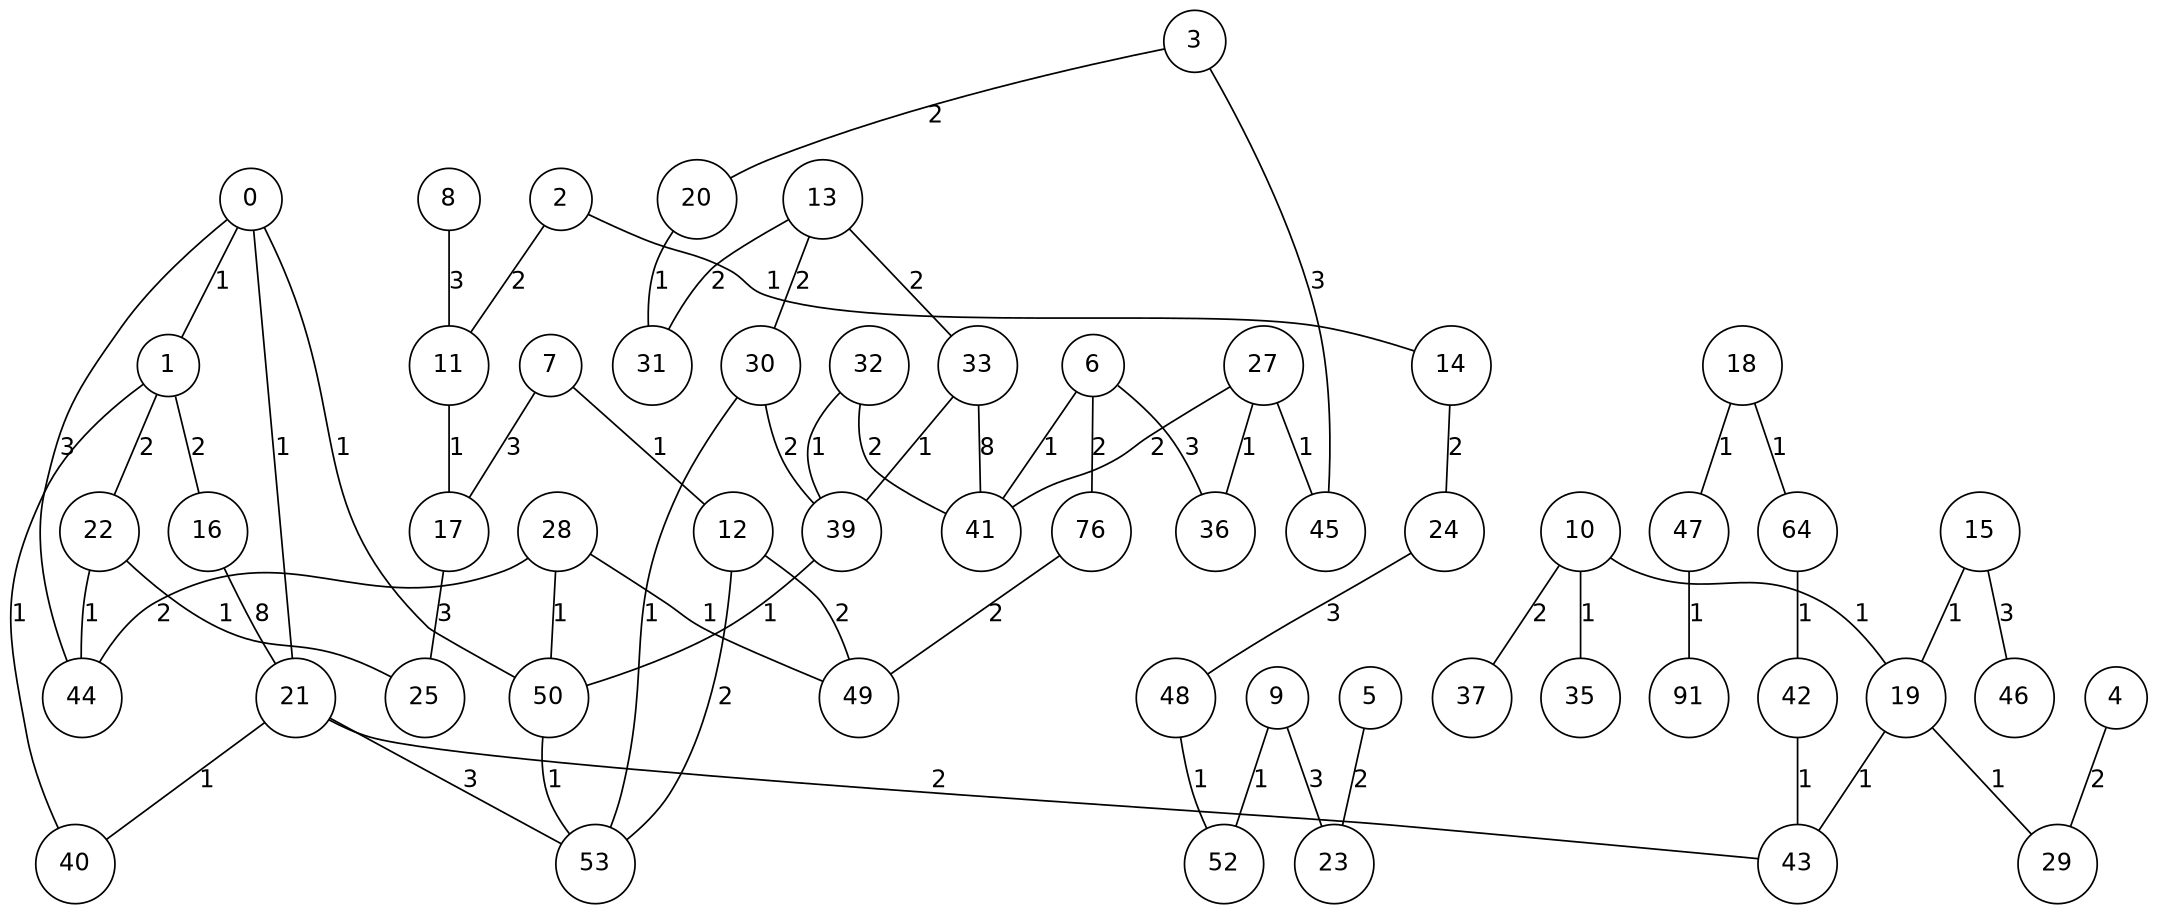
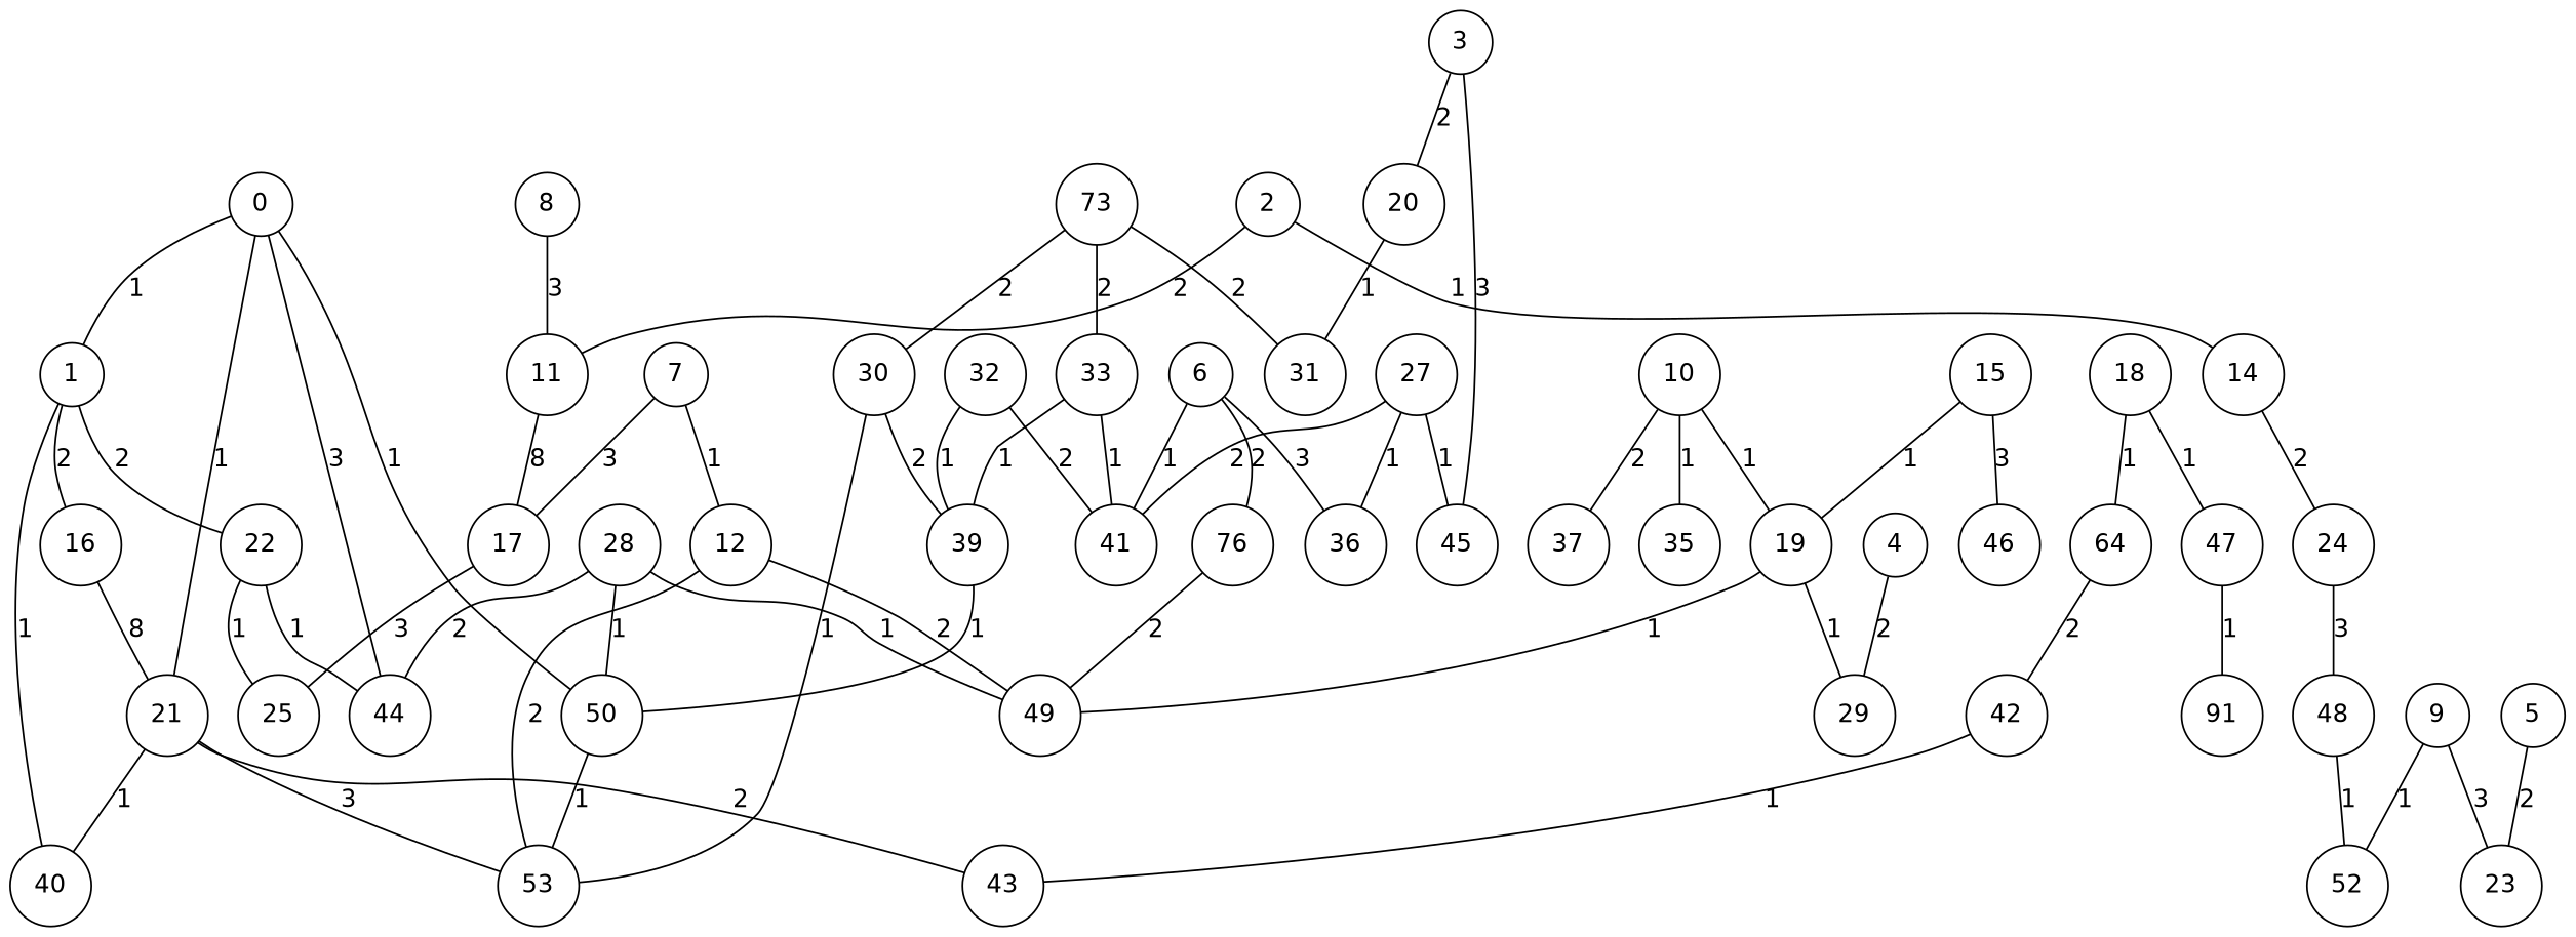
  graph {
    fontname="DejaVu Sans"
    node [fontname="DejaVu Sans" shape=circle]
    edge [fontname="DejaVu Sans"]
    0
    1
    50
    21
    44
    16
    40
    22
    53
    43
    25
    2
    11
    14
    17
    24
    3
    20
    45
    31
    27
    36
    41
    4
    29
    5
    23
    6
    n29 [label=76]
    49
    7
    12
    8
    9
    52
    10
    35
    19
    37
    48
-   13
+   13 [label=73]
    30
    33
    39
    15
    46
    18
    47
    n49 [label=64]
    n50 [label=91]
    42
    28
    32
    0 -- 1 [label=1]
    0 -- 50 [label=1]
    0 -- 21 [label=1]
    0 -- 44 [label=3]
    1 -- 16 [label=2]
    1 -- 40 [label=1]
    1 -- 22 [label=2]
    50 -- 53 [label=1]
    21 -- 40 [label=1]
    21 -- 53 [label=3]
    21 -- 43 [label=2]
    16 -- 21 [label=8]
    22 -- 44 [label=1]
    22 -- 25 [label=1]
    2 -- 11 [label=2]
    2 -- 14 [label=1]
-   11 -- 17 [label=1]
+   11 -- 17 [label=8]
    14 -- 24 [label=2]
    17 -- 25 [label=3]
    24 -- 48 [label=3]
    3 -- 20 [label=2]
    3 -- 45 [label=3]
    20 -- 31 [label=1]
    27 -- 45 [label=1]
    27 -- 36 [label=1]
    27 -- 41 [label=2]
    4 -- 29 [label=2]
    5 -- 23 [label=2]
    6 -- 36 [label=3]
    6 -- 41 [label=1]
    6 -- n29 [label=2]
    n29 -- 49 [label=2]
    7 -- 17 [label=3]
    7 -- 12 [label=1]
    12 -- 53 [label=2]
    12 -- 49 [label=2]
    8 -- 11 [label=3]
    9 -- 23 [label=3]
    9 -- 52 [label=1]
    10 -- 35 [label=1]
    10 -- 19 [label=1]
    10 -- 37 [label=2]
    19 -- 29 [label=1]
-   19 -- 43 [label=1]
+   19 -- 49 [label=1]
    48 -- 52 [label=1]
    13 -- 31 [label=2]
    13 -- 30 [label=2]
    13 -- 33 [label=2]
    30 -- 53 [label=1]
    30 -- 39 [label=2]
-   33 -- 41 [label=8]
+   33 -- 41 [label=1]
    33 -- 39 [label=1]
    39 -- 50 [label=1]
    15 -- 19 [label=1]
    15 -- 46 [label=3]
    18 -- 47 [label=1]
    18 -- n49 [label=1]
    47 -- n50 [label=1]
-   n49 -- 42 [label=1]
+   n49 -- 42 [label=2]
    42 -- 43 [label=1]
    28 -- 50 [label=1]
    28 -- 44 [label=2]
    28 -- 49 [label=1]
    32 -- 41 [label=2]
    32 -- 39 [label=1]
  }
